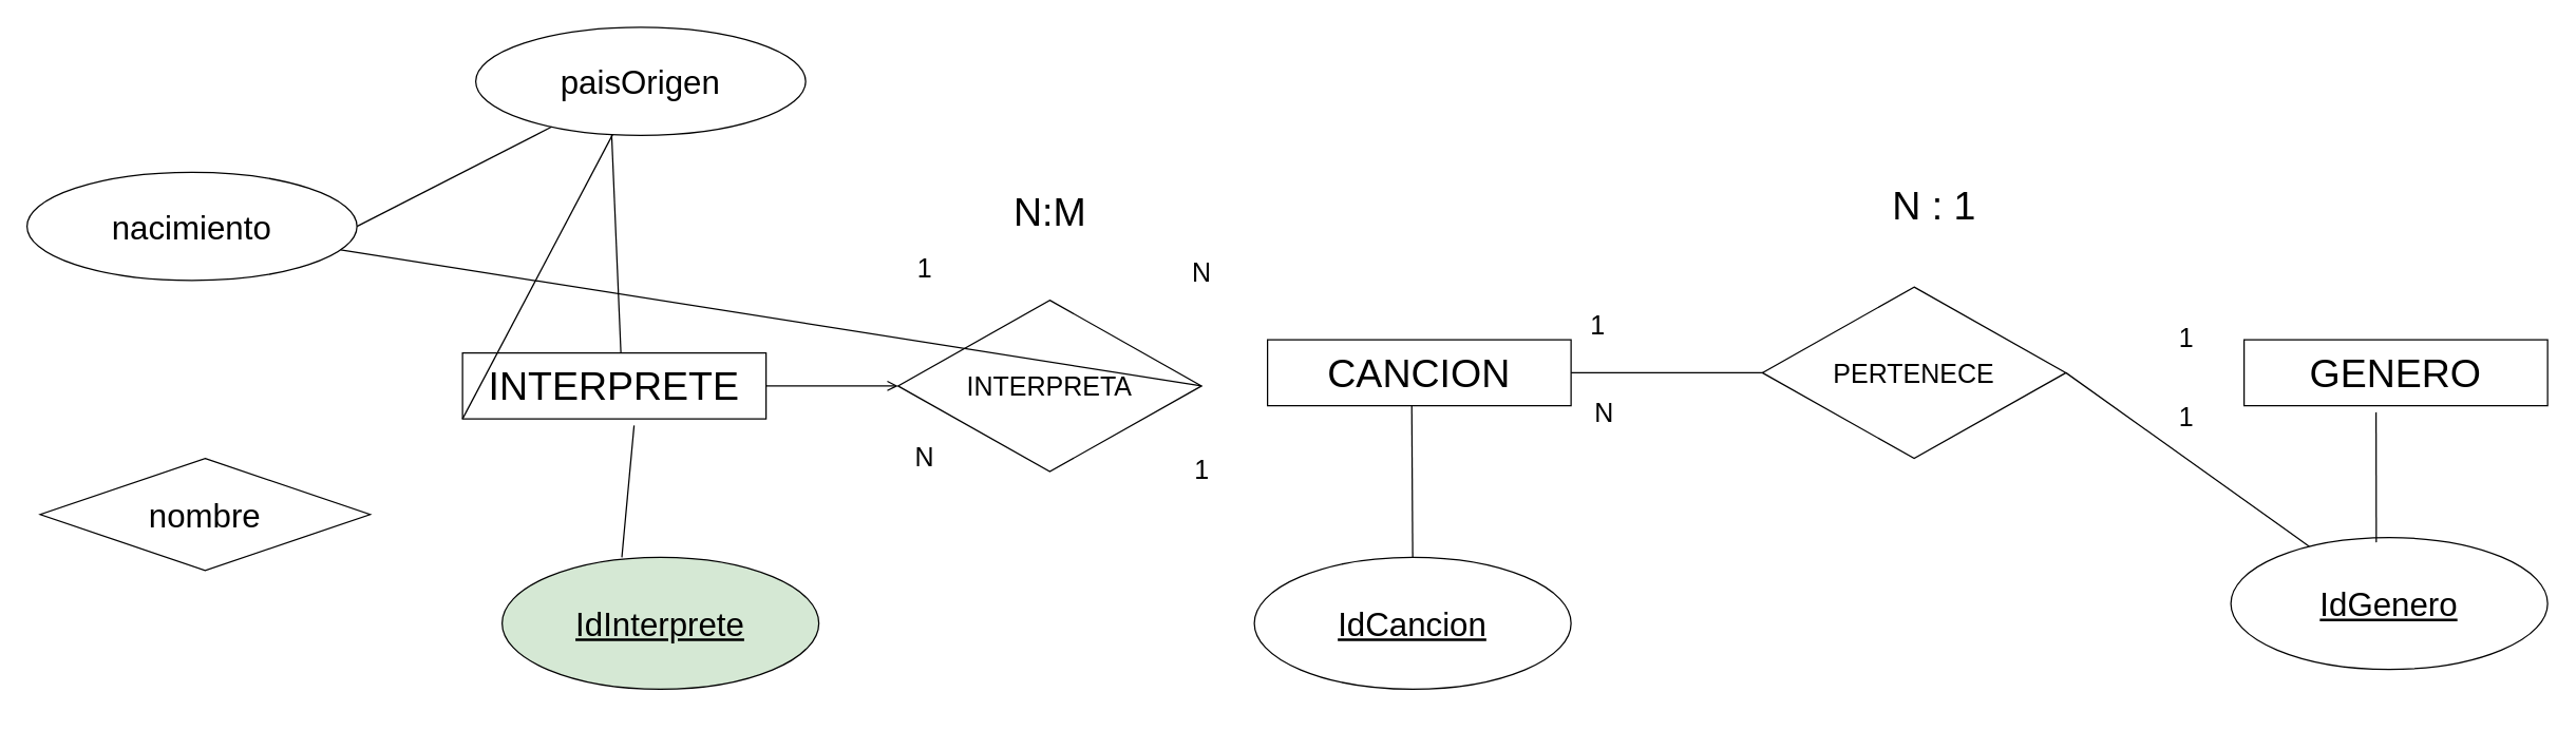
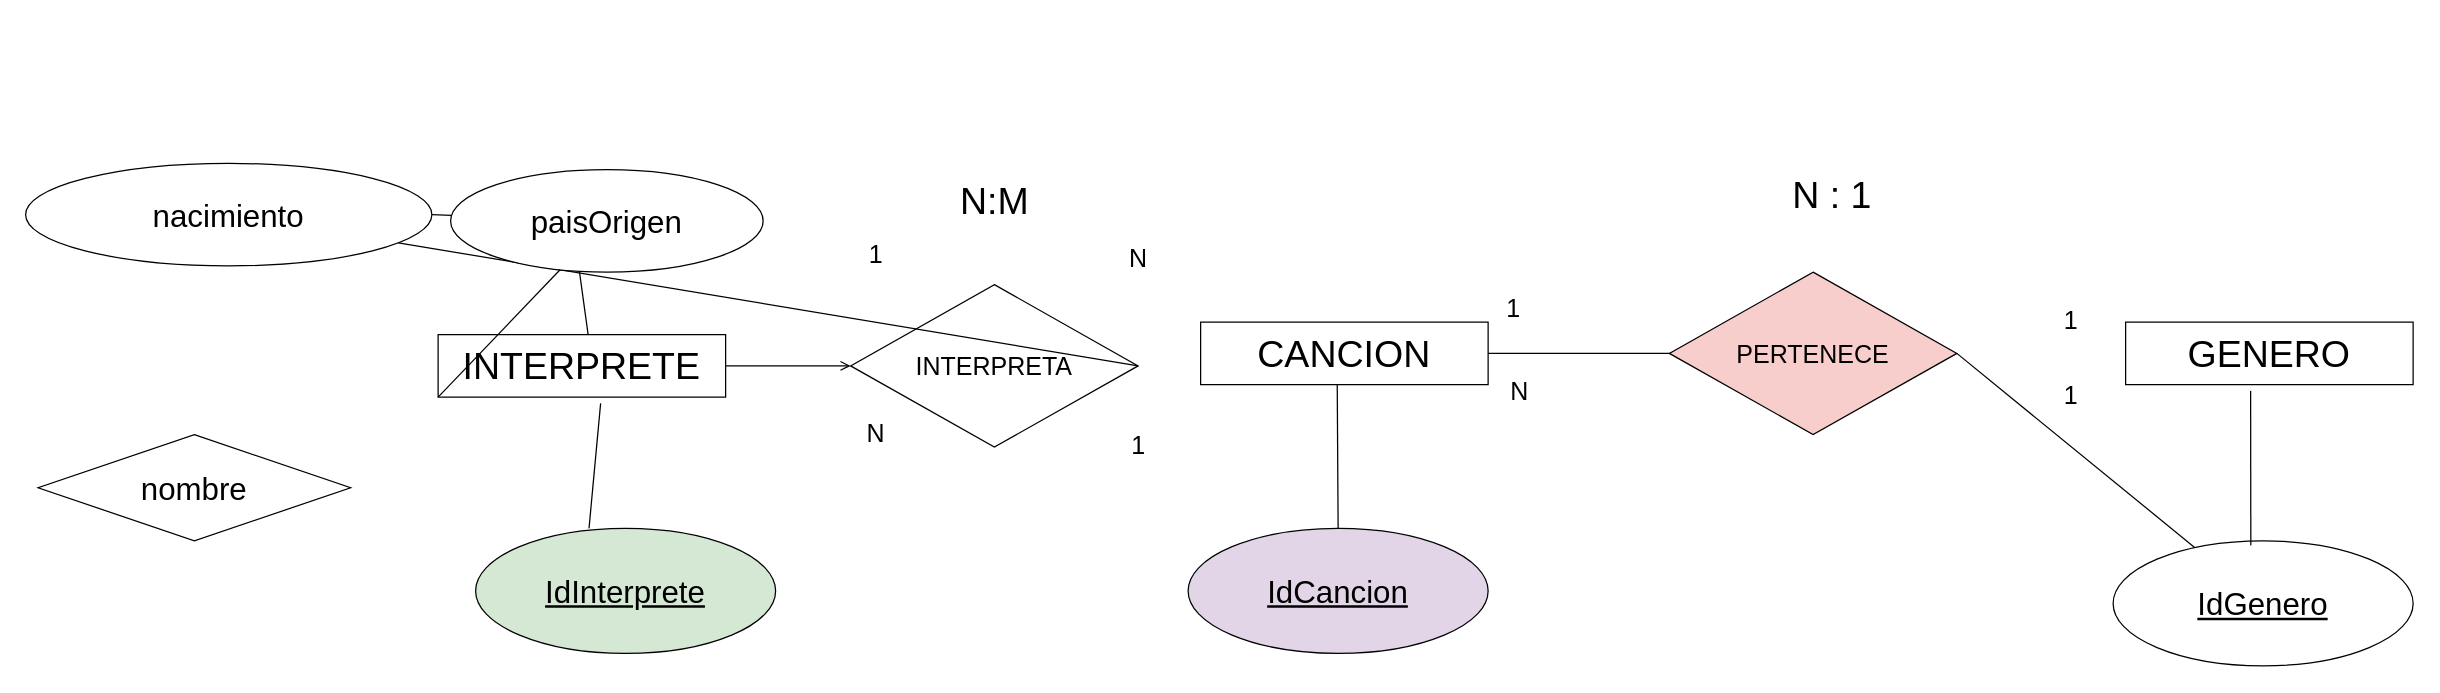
  <mxCell id="0" />
  <mxCell id="1" parent="0" />
  <mxCell id="2" value="&lt;font style=&quot;font-size: 30px;&quot;&gt;INTERPRETE&lt;/font&gt;" style="html=1;whiteSpace=wrap;" vertex="1" parent="1"><mxGeometry x="350" y="267" width="230" height="50" as="geometry" /></mxCell>
  <mxCell id="3" value="&lt;div style=&quot;font-size: 30px;&quot;&gt;&lt;font style=&quot;font-size: 30px;&quot;&gt;CANCION&lt;/font&gt;&lt;/div&gt;" style="html=1;whiteSpace=wrap;" vertex="1" parent="1"><mxGeometry x="960" y="257" width="230" height="50" as="geometry" /></mxCell>
  <mxCell id="4" value="&lt;div style=&quot;font-size: 30px;&quot;&gt;GENERO&lt;/div&gt;" style="html=1;whiteSpace=wrap;" vertex="1" parent="1"><mxGeometry x="1700" y="257" width="230" height="50" as="geometry" /></mxCell>
  <mxCell id="5" value="&lt;font style=&quot;font-size: 20px;&quot;&gt;INTERPRETA&lt;/font&gt;" style="rhombus;whiteSpace=wrap;html=1;" vertex="1" parent="1"><mxGeometry x="680" y="227" width="230" height="130" as="geometry" /></mxCell>
  <mxCell id="6" value="" style="endArrow=open;html=1;rounded=0;exitX=1;exitY=0.5;exitDx=0;exitDy=0;entryX=0;entryY=0.5;entryDx=0;entryDy=0;" edge="1" parent="1" source="2" target="5"><mxGeometry width="50" height="50" relative="1" as="geometry"><mxPoint x="700" y="362" as="sourcePoint" /><mxPoint x="750" y="312" as="targetPoint" /></mxGeometry></mxCell>
  <mxCell id="7" value="" style="endArrow=none;html=1;rounded=0;exitX=1;exitY=0.5;exitDx=0;exitDy=0;" edge="1" parent="1" source="5" target="23"><mxGeometry width="50" height="50" relative="1" as="geometry"><mxPoint x="880" y="372" as="sourcePoint" /><mxPoint x="930" y="322" as="targetPoint" /></mxGeometry></mxCell>
  <mxCell id="8" value="" style="endArrow=none;html=1;rounded=0;entryX=0;entryY=0.5;entryDx=0;entryDy=0;exitX=1;exitY=0.5;exitDx=0;exitDy=0;" edge="1" parent="1" source="3"><mxGeometry width="50" height="50" relative="1" as="geometry"><mxPoint x="1200" y="362" as="sourcePoint" /><mxPoint x="1340" y="282" as="targetPoint" /></mxGeometry></mxCell>
  <mxCell id="9" value="" style="endArrow=none;html=1;rounded=0;exitX=1;exitY=0.5;exitDx=0;exitDy=0;" edge="1" parent="1" source="20" target="26"><mxGeometry width="50" height="50" relative="1" as="geometry"><mxPoint x="1581" y="292" as="sourcePoint" /><mxPoint x="1591" y="282" as="targetPoint" /></mxGeometry></mxCell>
  <mxCell id="10" value="&lt;div style=&quot;font-size: 20px;&quot;&gt;1&lt;/div&gt;" style="text;html=1;align=center;verticalAlign=middle;resizable=0;points=[];autosize=1;strokeColor=none;fillColor=none;" vertex="1" parent="1"><mxGeometry x="1195" y="225" width="30" height="40" as="geometry" /></mxCell>
  <mxCell id="11" value="&lt;div style=&quot;font-size: 20px;&quot;&gt;1&lt;/div&gt;" style="text;html=1;align=center;verticalAlign=middle;resizable=0;points=[];autosize=1;strokeColor=none;fillColor=none;" vertex="1" parent="1"><mxGeometry x="1641" y="235" width="30" height="40" as="geometry" /></mxCell>
  <mxCell id="12" value="&lt;div style=&quot;font-size: 20px;&quot;&gt;1&lt;/div&gt;" style="text;html=1;align=center;verticalAlign=middle;resizable=0;points=[];autosize=1;strokeColor=none;fillColor=none;" vertex="1" parent="1"><mxGeometry x="1641" y="295" width="30" height="40" as="geometry" /></mxCell>
  <mxCell id="13" value="&lt;div style=&quot;font-size: 20px;&quot;&gt;N&lt;/div&gt;" style="text;html=1;align=center;verticalAlign=middle;resizable=0;points=[];autosize=1;strokeColor=none;fillColor=none;" vertex="1" parent="1"><mxGeometry x="1195" y="292" width="40" height="40" as="geometry" /></mxCell>
  <mxCell id="14" value="&lt;font style=&quot;font-size: 30px;&quot;&gt;N : 1&lt;/font&gt;" style="text;html=1;align=center;verticalAlign=middle;resizable=0;points=[];autosize=1;strokeColor=none;fillColor=none;" vertex="1" parent="1"><mxGeometry x="1420" y="130" width="90" height="50" as="geometry" /></mxCell>
  <mxCell id="15" value="&lt;font style=&quot;font-size: 20px;&quot;&gt;1&lt;/font&gt;" style="text;html=1;align=center;verticalAlign=middle;resizable=0;points=[];autosize=1;strokeColor=none;fillColor=none;" vertex="1" parent="1"><mxGeometry x="685" y="182" width="30" height="40" as="geometry" /></mxCell>
  <mxCell id="16" value="&lt;font style=&quot;font-size: 20px;&quot;&gt;N&lt;/font&gt;" style="text;html=1;align=center;verticalAlign=middle;resizable=0;points=[];autosize=1;strokeColor=none;fillColor=none;" vertex="1" parent="1"><mxGeometry x="890" y="185" width="40" height="40" as="geometry" /></mxCell>
  <mxCell id="17" value="&lt;font style=&quot;font-size: 20px;&quot;&gt;1&lt;/font&gt;" style="text;html=1;align=center;verticalAlign=middle;resizable=0;points=[];autosize=1;strokeColor=none;fillColor=none;" vertex="1" parent="1"><mxGeometry x="895" y="335" width="30" height="40" as="geometry" /></mxCell>
  <mxCell id="18" value="&lt;div style=&quot;font-size: 20px;&quot;&gt;&lt;font style=&quot;font-size: 20px;&quot;&gt;N&lt;/font&gt;&lt;/div&gt;" style="text;html=1;align=center;verticalAlign=middle;resizable=0;points=[];autosize=1;strokeColor=none;fillColor=none;" vertex="1" parent="1"><mxGeometry x="680" y="325" width="40" height="40" as="geometry" /></mxCell>
  <mxCell id="19" value="&lt;font style=&quot;font-size: 30px;&quot;&gt;N:M&lt;/font&gt;" style="text;html=1;align=center;verticalAlign=middle;resizable=0;points=[];autosize=1;strokeColor=none;fillColor=none;" vertex="1" parent="1"><mxGeometry x="755" y="135" width="80" height="50" as="geometry" /></mxCell>
- <mxCell id="20" value="&lt;font style=&quot;font-size: 20px;&quot;&gt;PERTENECE&lt;/font&gt;" style="rhombus;whiteSpace=wrap;html=1;" vertex="1" parent="1"><mxGeometry x="1335" y="217" width="230" height="130" as="geometry" /></mxCell>
+ <mxCell id="20" value="&lt;font style=&quot;font-size: 20px;&quot;&gt;PERTENECE&lt;/font&gt;" style="rhombus;whiteSpace=wrap;html=1;fillColor=#f8cecc;" vertex="1" parent="1"><mxGeometry x="1335" y="217" width="230" height="130" as="geometry" /></mxCell>
  <mxCell id="21" value="&lt;font style=&quot;font-size: 25px;&quot;&gt;&lt;u&gt;IdInterprete&lt;/u&gt;&lt;/font&gt;" style="ellipse;whiteSpace=wrap;html=1;fillColor=#d5e8d4;" vertex="1" parent="1"><mxGeometry x="380" y="422" width="240" height="100" as="geometry" /></mxCell>
  <mxCell id="22" value="&lt;font style=&quot;font-size: 25px;&quot;&gt;nombre&lt;/font&gt;" style="rhombus;whiteSpace=wrap;html=1;" vertex="1" parent="1"><mxGeometry x="30" y="347" width="250" height="85" as="geometry" /></mxCell>
- <mxCell id="23" value="&lt;font style=&quot;font-size: 25px;&quot;&gt;nacimiento&lt;/font&gt;" style="ellipse;whiteSpace=wrap;html=1;" vertex="1" parent="1"><mxGeometry x="20" y="130" width="250" height="82" as="geometry" /></mxCell>
- <mxCell id="24" value="&lt;font style=&quot;font-size: 25px;&quot;&gt;paisOrigen&lt;/font&gt;" style="ellipse;whiteSpace=wrap;html=1;" vertex="1" parent="1"><mxGeometry x="360" y="20" width="250" height="82" as="geometry" /></mxCell>
- <mxCell id="25" value="&lt;div&gt;&lt;font style=&quot;font-size: 25px;&quot;&gt;&lt;u&gt;IdCancion&lt;/u&gt;&lt;/font&gt;&lt;/div&gt;" style="ellipse;whiteSpace=wrap;html=1;" vertex="1" parent="1"><mxGeometry x="950" y="422" width="240" height="100" as="geometry" /></mxCell>
- <mxCell id="26" value="&lt;div&gt;&lt;font style=&quot;font-size: 25px;&quot;&gt;&lt;u&gt;IdGenero&lt;/u&gt;&lt;/font&gt;&lt;/div&gt;" style="ellipse;whiteSpace=wrap;html=1;" vertex="1" parent="1"><mxGeometry x="1690" y="407" width="240" height="100" as="geometry" /></mxCell>
+ <mxCell id="23" value="&lt;font style=&quot;font-size: 25px;&quot;&gt;nacimiento&lt;/font&gt;" style="ellipse;whiteSpace=wrap;html=1;" vertex="1" parent="1"><mxGeometry x="20" y="130" width="325" height="82" as="geometry" /></mxCell>
+ <mxCell id="24" value="&lt;font style=&quot;font-size: 25px;&quot;&gt;paisOrigen&lt;/font&gt;" style="ellipse;whiteSpace=wrap;html=1;" vertex="1" parent="1"><mxGeometry x="360" y="135" width="250" height="82" as="geometry" /></mxCell>
+ <mxCell id="25" value="&lt;div&gt;&lt;font style=&quot;font-size: 25px;&quot;&gt;&lt;u&gt;IdCancion&lt;/u&gt;&lt;/font&gt;&lt;/div&gt;" style="ellipse;whiteSpace=wrap;html=1;fillColor=#e1d5e7;" vertex="1" parent="1"><mxGeometry x="950" y="422" width="240" height="100" as="geometry" /></mxCell>
+ <mxCell id="26" value="&lt;div&gt;&lt;font style=&quot;font-size: 25px;&quot;&gt;&lt;u&gt;IdGenero&lt;/u&gt;&lt;/font&gt;&lt;/div&gt;" style="ellipse;whiteSpace=wrap;html=1;" vertex="1" parent="1"><mxGeometry x="1690" y="432" width="240" height="100" as="geometry" /></mxCell>
  <mxCell id="27" value="" style="endArrow=none;html=1;rounded=0;entryX=0.459;entryY=0.036;entryDx=0;entryDy=0;entryPerimeter=0;" edge="1" parent="1" target="26"><mxGeometry width="50" height="50" relative="1" as="geometry"><mxPoint x="1800" y="312" as="sourcePoint" /><mxPoint x="1797" y="422" as="targetPoint" /></mxGeometry></mxCell>
  <mxCell id="28" value="" style="endArrow=none;html=1;rounded=0;" edge="1" parent="1"><mxGeometry width="50" height="50" relative="1" as="geometry"><mxPoint x="1069.29" y="307" as="sourcePoint" /><mxPoint x="1070" y="422" as="targetPoint" /></mxGeometry></mxCell>
  <mxCell id="29" value="" style="endArrow=none;html=1;rounded=0;" edge="1" parent="1"><mxGeometry width="50" height="50" relative="1" as="geometry"><mxPoint x="480" y="322" as="sourcePoint" /><mxPoint x="470.71" y="422" as="targetPoint" /></mxGeometry></mxCell>
  <mxCell id="30" value="" style="endArrow=none;html=1;rounded=0;exitX=0.412;exitY=0.991;exitDx=0;exitDy=0;exitPerimeter=0;" edge="1" parent="1" source="24"><mxGeometry width="50" height="50" relative="1" as="geometry"><mxPoint x="479.29" y="167" as="sourcePoint" /><mxPoint x="470" y="267" as="targetPoint" /></mxGeometry></mxCell>
  <mxCell id="31" value="" style="endArrow=none;html=1;rounded=0;exitX=0;exitY=1;exitDx=0;exitDy=0;" edge="1" parent="1" source="2" target="24"><mxGeometry width="50" height="50" relative="1" as="geometry"><mxPoint x="309.29" y="282" as="sourcePoint" /><mxPoint x="300" y="382" as="targetPoint" /></mxGeometry></mxCell>
  <mxCell id="32" value="" style="endArrow=none;html=1;rounded=0;exitX=1;exitY=0.5;exitDx=0;exitDy=0;" edge="1" parent="1" source="23" target="24"><mxGeometry width="50" height="50" relative="1" as="geometry"><mxPoint x="340.29" y="167" as="sourcePoint" /><mxPoint x="331" y="267" as="targetPoint" /></mxGeometry></mxCell>
